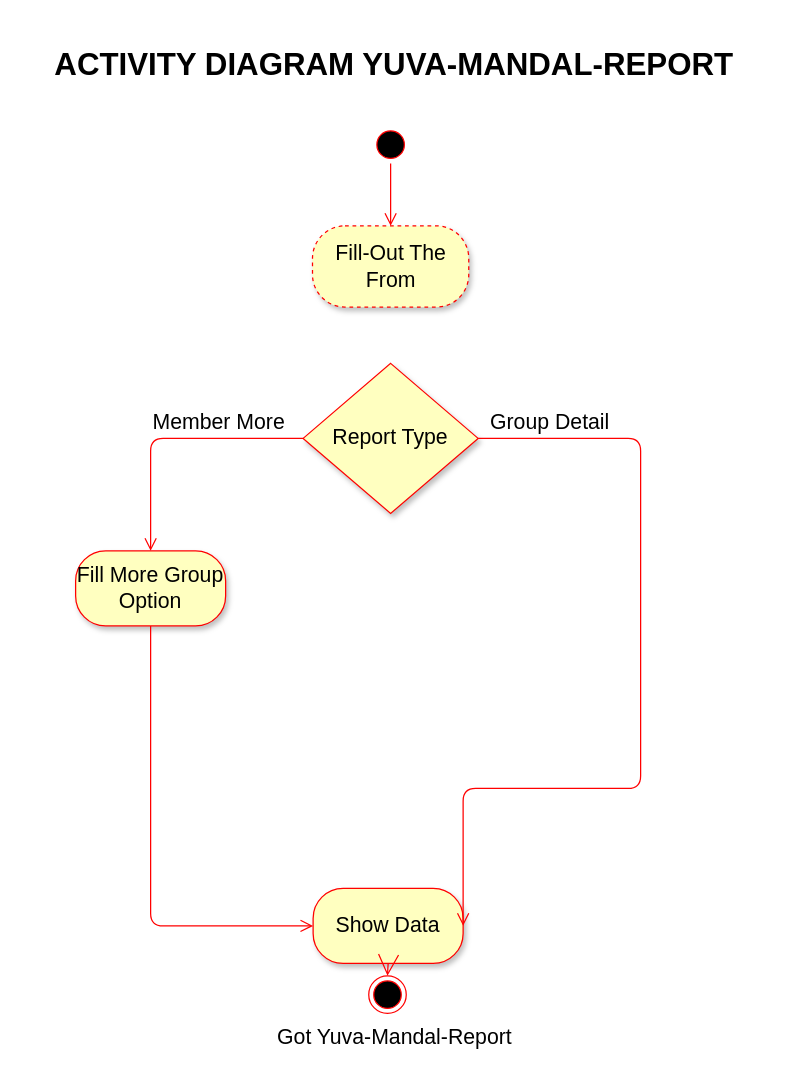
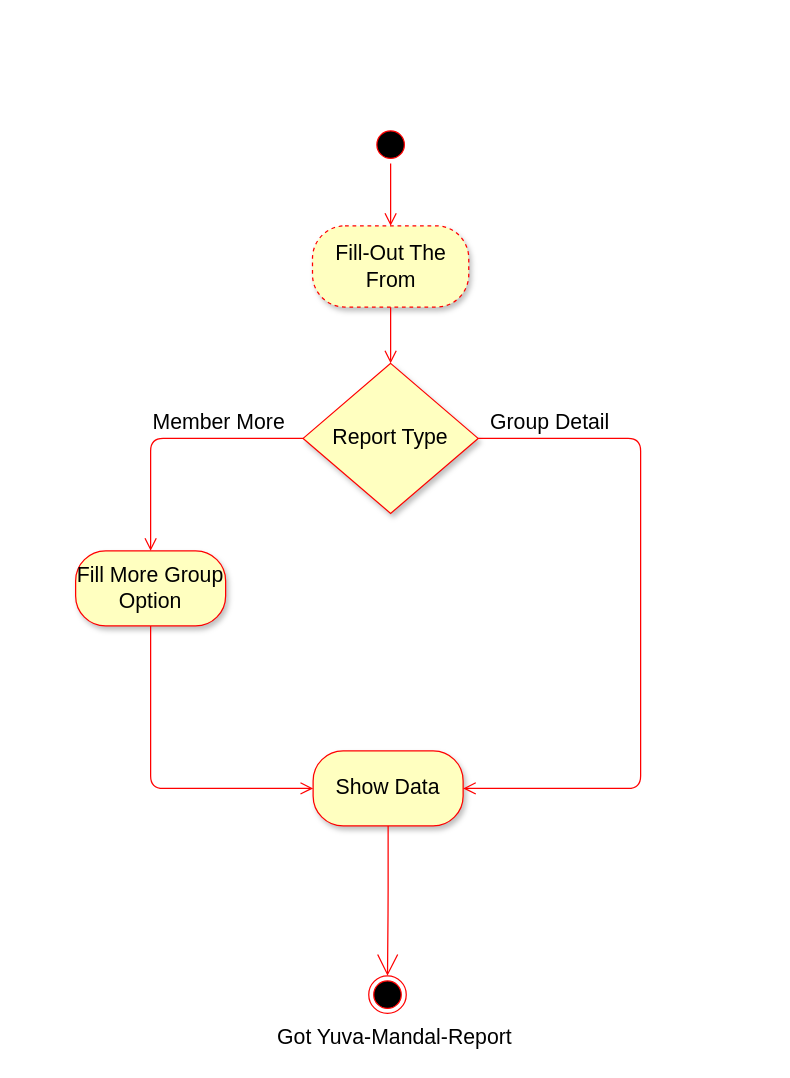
  <mxCell id="0" />
  <mxCell id="1" parent="0" />
- <mxCell id="2" value="ACTIVITY DIAGRAM YUVA-MANDAL-REPORT" style="text;html=1;strokeColor=none;fillColor=none;align=center;verticalAlign=middle;whiteSpace=wrap;rounded=1;fontSize=25;fontStyle=1;shadow=1;" parent="1" vertex="1"><mxGeometry x="20" y="20" width="590" height="60" as="geometry" /></mxCell>
  <mxCell id="3" value="" style="ellipse;html=1;shape=startState;fillColor=#000000;strokeColor=#ff0000;shadow=0;" parent="1" vertex="1"><mxGeometry x="297" y="100" width="30" height="30" as="geometry" /></mxCell>
  <mxCell id="4" value="" style="edgeStyle=orthogonalEdgeStyle;html=1;verticalAlign=bottom;endArrow=open;endSize=8;strokeColor=#ff0000;entryX=0.5;entryY=0;entryDx=0;entryDy=0;exitX=0.5;exitY=1;exitDx=0;exitDy=0;" parent="1" source="3" target="5" edge="1"><mxGeometry relative="1" as="geometry"><mxPoint x="12" y="240" as="targetPoint" /></mxGeometry></mxCell>
  <mxCell id="5" value="&lt;font style=&quot;font-size: 17px&quot;&gt;Fill-Out The From&lt;/font&gt;" style="rounded=1;whiteSpace=wrap;html=1;arcSize=40;fontColor=#000000;fillColor=#ffffc0;strokeColor=#ff0000;fontSize=16;shadow=1;dashed=1;" parent="1" vertex="1"><mxGeometry x="249.5" y="180" width="125" height="65" as="geometry" /></mxCell>
+ <mxCell id="6" value="" style="edgeStyle=orthogonalEdgeStyle;html=1;verticalAlign=bottom;endArrow=open;endSize=8;strokeColor=#ff0000;entryX=0.5;entryY=0;entryDx=0;entryDy=0;" parent="1" source="5" target="11" edge="1"><mxGeometry relative="1" as="geometry"><mxPoint x="312.5" y="300" as="targetPoint" /></mxGeometry></mxCell>
  <mxCell id="7" value="&lt;span style=&quot;font-weight: normal&quot;&gt;Group Detail&lt;/span&gt;" style="text;html=1;resizable=0;points=[];autosize=1;align=left;verticalAlign=middle;spacingTop=-4;fontStyle=1;fontSize=17;" parent="1" vertex="1"><mxGeometry x="390" y="330" width="110" height="20" as="geometry" /></mxCell>
- <mxCell id="8" value="&lt;font style=&quot;font-size: 17px&quot;&gt;Show Data&lt;/font&gt;" style="rounded=1;whiteSpace=wrap;html=1;arcSize=40;fontColor=#000000;fillColor=#ffffc0;strokeColor=#ff0000;shadow=1;" parent="1" vertex="1"><mxGeometry x="250" y="710" width="120" height="60" as="geometry" /></mxCell>
+ <mxCell id="8" value="&lt;font style=&quot;font-size: 17px&quot;&gt;Show Data&lt;/font&gt;" style="rounded=1;whiteSpace=wrap;html=1;arcSize=40;fontColor=#000000;fillColor=#ffffc0;strokeColor=#ff0000;shadow=1;" parent="1" vertex="1"><mxGeometry x="250" y="600" width="120" height="60" as="geometry" /></mxCell>
  <mxCell id="9" value="&lt;font style=&quot;font-size: 17px ; font-weight: normal&quot;&gt;Fill More Group Option&lt;/font&gt;" style="rounded=1;whiteSpace=wrap;html=1;arcSize=40;fontColor=#000000;fillColor=#ffffc0;strokeColor=#ff0000;fontStyle=1;shadow=1;" parent="1" vertex="1"><mxGeometry x="60" y="440" width="120" height="60" as="geometry" /></mxCell>
  <mxCell id="10" value="&lt;span style=&quot;font-weight: normal&quot;&gt;Member More&lt;/span&gt;" style="text;html=1;resizable=0;points=[];autosize=1;align=left;verticalAlign=middle;spacingTop=-4;fontStyle=1;fontSize=17;" parent="1" vertex="1"><mxGeometry x="120" y="330" width="130" height="20" as="geometry" /></mxCell>
  <mxCell id="11" value="&lt;span style=&quot;font-size: 17px&quot;&gt;Report Type&lt;/span&gt;" style="rhombus;whiteSpace=wrap;html=1;fillColor=#ffffc0;strokeColor=#ff0000;fontSize=16;shadow=1;" parent="1" vertex="1"><mxGeometry x="242" y="290" width="140" height="120" as="geometry" /></mxCell>
  <mxCell id="12" value="" style="edgeStyle=orthogonalEdgeStyle;html=1;align=left;verticalAlign=bottom;endArrow=open;endSize=8;strokeColor=#ff0000;fontSize=16;entryX=1;entryY=0.5;entryDx=0;entryDy=0;shadow=0;" parent="1" source="11" target="8" edge="1"><mxGeometry x="-1" relative="1" as="geometry"><mxPoint x="452" y="320" as="targetPoint" /><Array as="points"><mxPoint x="512" y="350" /><mxPoint x="512" y="630" /></Array></mxGeometry></mxCell>
  <mxCell id="13" value="" style="edgeStyle=orthogonalEdgeStyle;html=1;align=left;verticalAlign=top;endArrow=open;endSize=8;strokeColor=#ff0000;fontSize=16;exitX=0;exitY=0.5;exitDx=0;exitDy=0;entryX=0.5;entryY=0;entryDx=0;entryDy=0;" parent="1" source="11" target="9" edge="1"><mxGeometry x="-1" relative="1" as="geometry"><mxPoint x="272" y="490" as="targetPoint" /></mxGeometry></mxCell>
  <mxCell id="14" value="" style="edgeStyle=orthogonalEdgeStyle;html=1;verticalAlign=bottom;endArrow=open;endSize=8;strokeColor=#ff0000;exitX=0.5;exitY=1;exitDx=0;exitDy=0;entryX=0;entryY=0.5;entryDx=0;entryDy=0;" parent="1" source="9" target="8" edge="1"><mxGeometry relative="1" as="geometry"><mxPoint x="207" y="644" as="targetPoint" /><mxPoint x="119.5" y="582" as="sourcePoint" /></mxGeometry></mxCell>
  <mxCell id="15" value="" style="edgeStyle=orthogonalEdgeStyle;html=1;verticalAlign=bottom;endArrow=open;endSize=15;strokeColor=#ff0000;fontSize=16;startSize=5;entryX=0.5;entryY=0;entryDx=0;entryDy=0;exitX=0.5;exitY=1;exitDx=0;exitDy=0;" parent="1" source="8" edge="1" target="16"><mxGeometry relative="1" as="geometry"><mxPoint x="286.5" y="771" as="targetPoint" /><mxPoint x="310" y="680" as="sourcePoint" /><Array as="points" /></mxGeometry></mxCell>
  <mxCell id="16" value="" style="ellipse;html=1;shape=endState;fillColor=#000000;strokeColor=#ff0000;fontSize=16;" parent="1" vertex="1"><mxGeometry x="294.5" y="780" width="30" height="30" as="geometry" /></mxCell>
  <mxCell id="17" value="&lt;font style=&quot;font-size: 17px&quot;&gt;Got Yuva-Mandal-Report&lt;/font&gt;" style="text;html=1;strokeColor=none;fillColor=none;align=center;verticalAlign=middle;whiteSpace=wrap;rounded=0;" vertex="1" parent="1"><mxGeometry x="159.5" y="820" width="311" height="20" as="geometry" /></mxCell>
